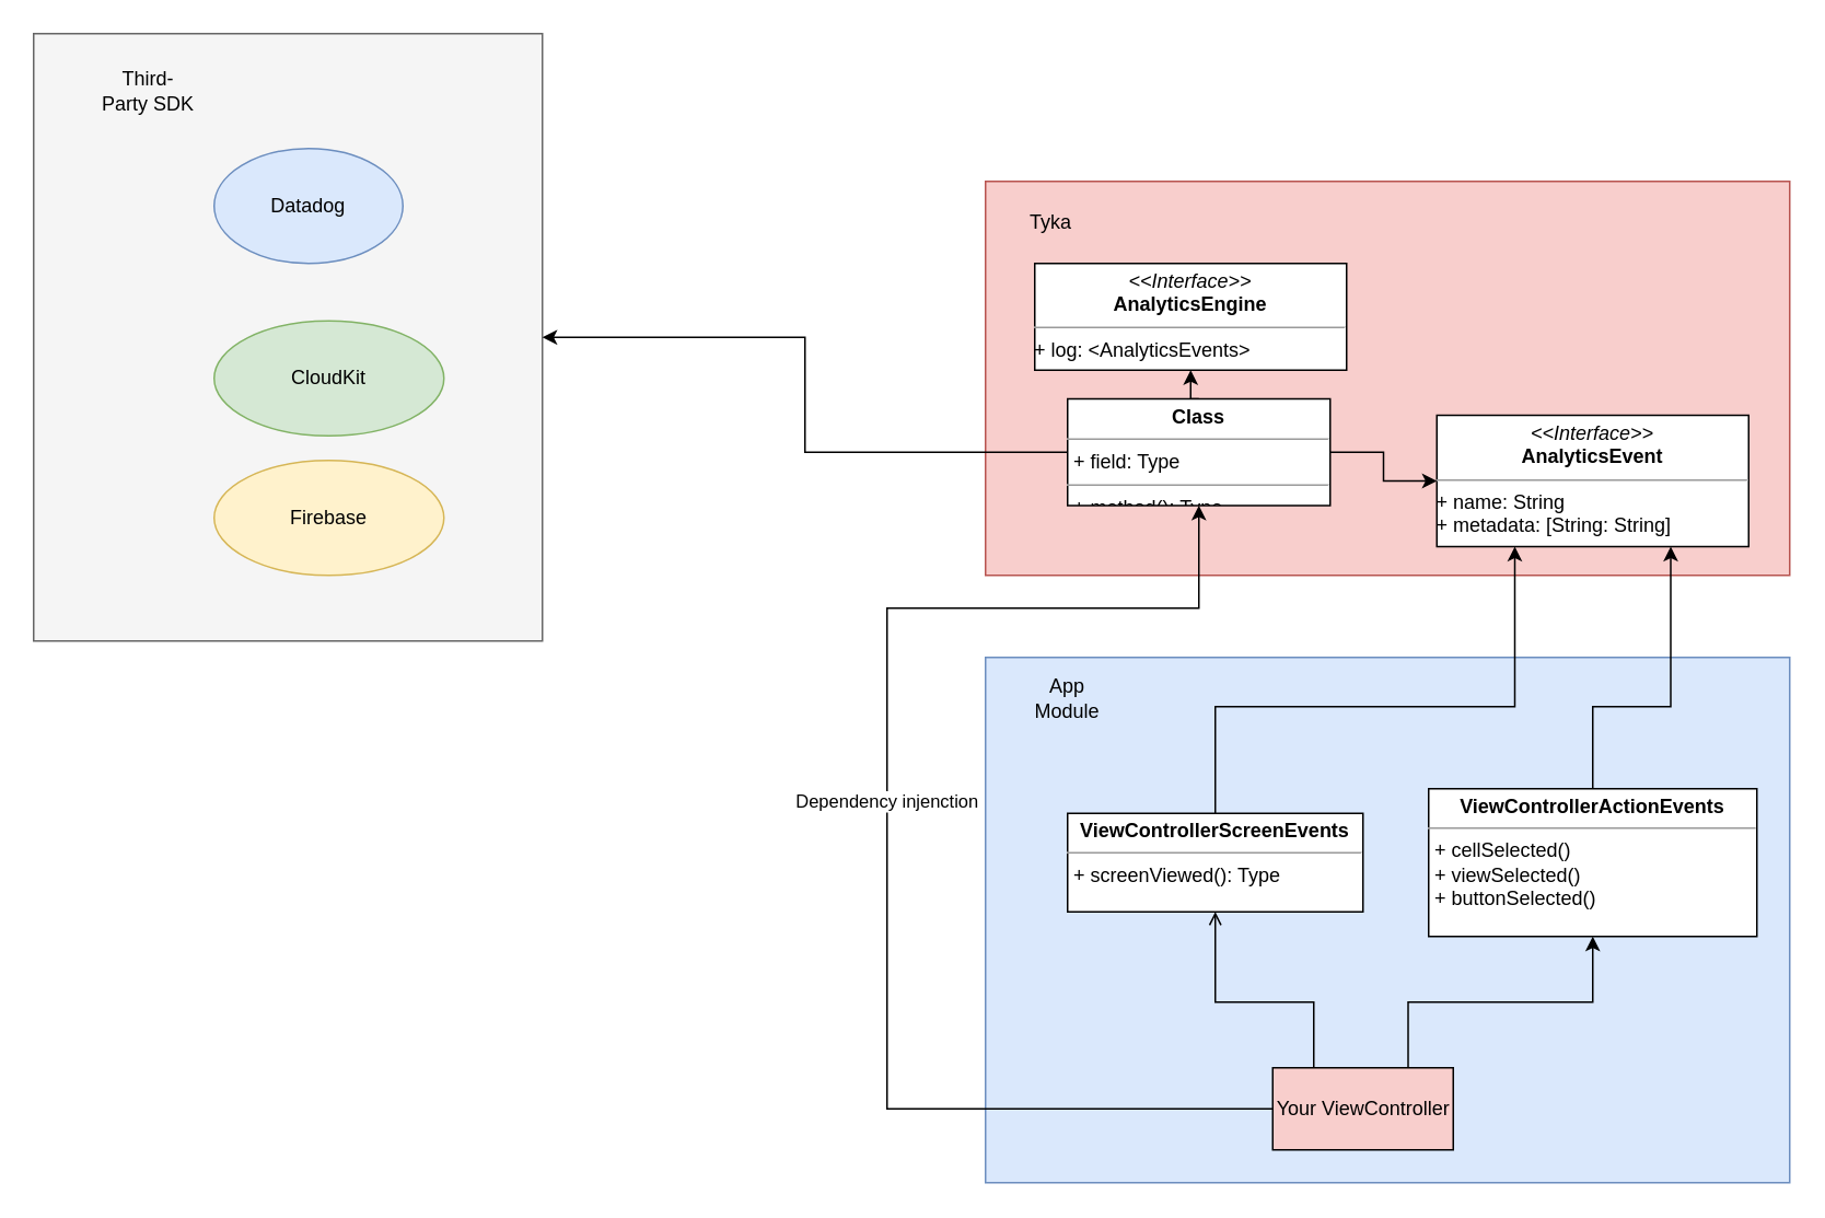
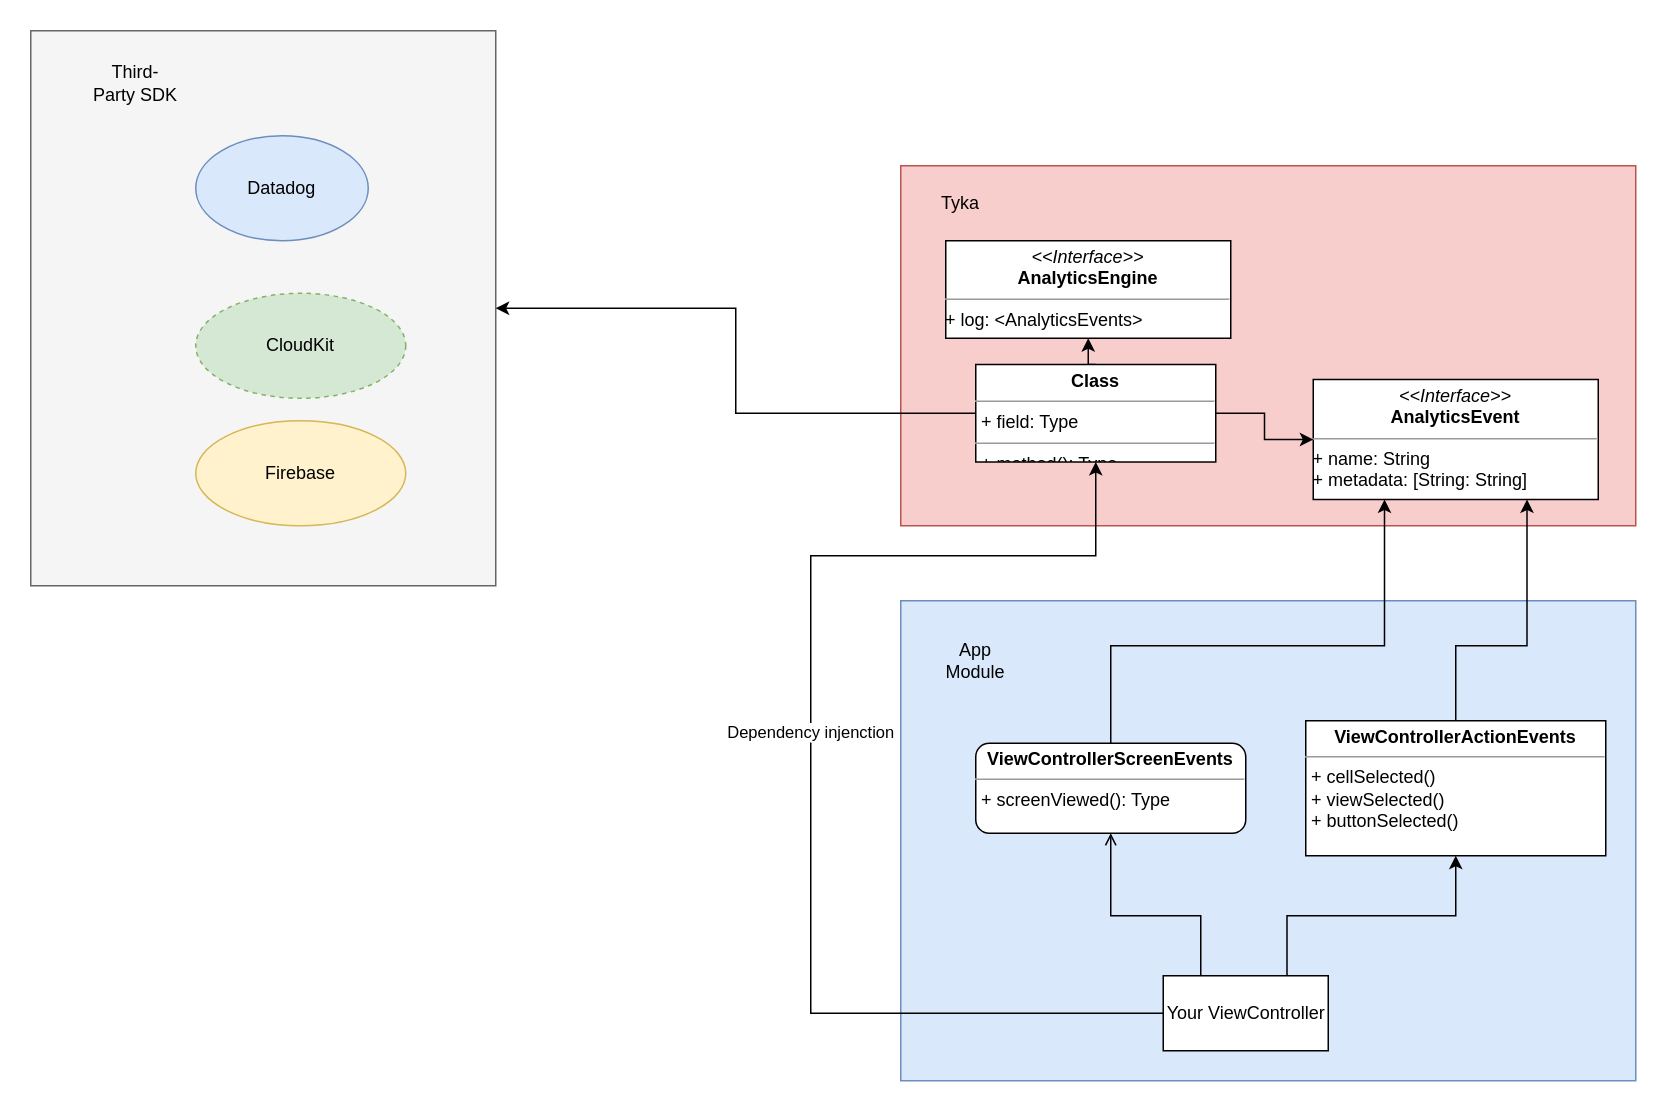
  <mxCell id="0" />
  <mxCell id="1" parent="0" />
  <mxCell id="2" value="" style="rounded=0;whiteSpace=wrap;html=1;fillColor=#f8cecc;strokeColor=#b85450;" parent="1" vertex="1"><mxGeometry x="600" y="110" width="490" height="240" as="geometry" /></mxCell>
  <mxCell id="3" value="" style="rounded=0;whiteSpace=wrap;html=1;fillColor=#dae8fc;strokeColor=#6c8ebf;" parent="1" vertex="1"><mxGeometry x="600" y="400" width="490" height="320" as="geometry" /></mxCell>
  <mxCell id="4" value="&lt;p style=&quot;margin: 0px ; margin-top: 4px ; text-align: center&quot;&gt;&lt;i&gt;&amp;lt;&amp;lt;Interface&amp;gt;&amp;gt;&lt;/i&gt;&lt;br&gt;&lt;b&gt;AnalyticsEngine&lt;/b&gt;&lt;/p&gt;&lt;hr size=&quot;1&quot;&gt;+ log: &amp;lt;AnalyticsEvents&amp;gt;" style="verticalAlign=top;align=left;overflow=fill;fontSize=12;fontFamily=Helvetica;html=1;" parent="1" vertex="1"><mxGeometry x="630" y="160" width="190" height="65" as="geometry" /></mxCell>
  <mxCell id="5" value="&lt;p style=&quot;margin: 0px ; margin-top: 4px ; text-align: center&quot;&gt;&lt;i&gt;&amp;lt;&amp;lt;Interface&amp;gt;&amp;gt;&lt;/i&gt;&lt;br&gt;&lt;b&gt;AnalyticsEvent&lt;/b&gt;&lt;/p&gt;&lt;hr size=&quot;1&quot;&gt;+ name: String&lt;br&gt;+ metadata: [String: String]" style="verticalAlign=top;align=left;overflow=fill;fontSize=12;fontFamily=Helvetica;html=1;" parent="1" vertex="1"><mxGeometry x="875" y="252.5" width="190" height="80" as="geometry" /></mxCell>
  <mxCell id="6" value="Tyka" style="text;html=1;strokeColor=none;fillColor=none;align=center;verticalAlign=middle;whiteSpace=wrap;rounded=0;" parent="1" vertex="1"><mxGeometry x="610" y="120" width="60" height="30" as="geometry" /></mxCell>
  <mxCell id="7" value="" style="rounded=0;whiteSpace=wrap;html=1;fillColor=#f5f5f5;fontColor=#333333;strokeColor=#666666;" parent="1" vertex="1"><mxGeometry x="20" y="20" width="310" height="370" as="geometry" /></mxCell>
  <mxCell id="8" value="Third-Party SDK" style="text;html=1;strokeColor=none;fillColor=none;align=center;verticalAlign=middle;whiteSpace=wrap;rounded=0;" parent="1" vertex="1"><mxGeometry x="60" y="40" width="60" height="30" as="geometry" /></mxCell>
  <mxCell id="9" value="Firebase" style="ellipse;whiteSpace=wrap;html=1;fillColor=#fff2cc;strokeColor=#d6b656;" parent="1" vertex="1"><mxGeometry x="130" y="280" width="140" height="70" as="geometry" /></mxCell>
  <mxCell id="10" value="Datadog" style="ellipse;whiteSpace=wrap;html=1;fillColor=#dae8fc;strokeColor=#6c8ebf;" parent="1" vertex="1"><mxGeometry x="130" y="90" width="115" height="70" as="geometry" /></mxCell>
- <mxCell id="11" value="CloudKit" style="ellipse;whiteSpace=wrap;html=1;fillColor=#d5e8d4;strokeColor=#82b366;" parent="1" vertex="1"><mxGeometry x="130" y="195" width="140" height="70" as="geometry" /></mxCell>
- <mxCell id="12" value="App Module" style="text;html=1;strokeColor=none;fillColor=none;align=center;verticalAlign=middle;whiteSpace=wrap;rounded=0;" parent="1" vertex="1"><mxGeometry x="620" y="410" width="60" height="30" as="geometry" /></mxCell>
+ <mxCell id="11" value="CloudKit" style="ellipse;whiteSpace=wrap;html=1;fillColor=#d5e8d4;strokeColor=#82b366;dashed=1;" parent="1" vertex="1"><mxGeometry x="130" y="195" width="140" height="70" as="geometry" /></mxCell>
+ <mxCell id="12" value="App Module" style="text;html=1;strokeColor=none;fillColor=none;align=center;verticalAlign=middle;whiteSpace=wrap;rounded=0;" parent="1" vertex="1"><mxGeometry x="620" y="425" width="60" height="30" as="geometry" /></mxCell>
  <mxCell id="13" style="edgeStyle=orthogonalEdgeStyle;rounded=0;orthogonalLoop=1;jettySize=auto;html=1;exitX=0.5;exitY=0;exitDx=0;exitDy=0;endArrow=open;" parent="1" source="17" target="19" edge="1"><mxGeometry relative="1" as="geometry"><Array as="points"><mxPoint x="800" y="650" /><mxPoint x="800" y="610" /><mxPoint x="740" y="610" /></Array></mxGeometry></mxCell>
  <mxCell id="14" style="edgeStyle=orthogonalEdgeStyle;rounded=0;orthogonalLoop=1;jettySize=auto;html=1;exitX=0.75;exitY=0;exitDx=0;exitDy=0;" parent="1" source="17" target="21" edge="1"><mxGeometry relative="1" as="geometry" /></mxCell>
  <mxCell id="15" style="edgeStyle=orthogonalEdgeStyle;rounded=0;orthogonalLoop=1;jettySize=auto;html=1;exitX=0;exitY=0.5;exitDx=0;exitDy=0;" edge="1" parent="1" source="17" target="25"><mxGeometry relative="1" as="geometry"><Array as="points"><mxPoint x="540" y="675" /><mxPoint x="540" y="370" /><mxPoint x="730" y="370" /></Array></mxGeometry></mxCell>
  <mxCell id="16" value="Dependency injenction" style="edgeLabel;html=1;align=center;verticalAlign=middle;resizable=0;points=[];" vertex="1" connectable="0" parent="15"><mxGeometry x="0.068" y="1" relative="1" as="geometry"><mxPoint as="offset" /></mxGeometry></mxCell>
- <mxCell id="17" value="Your ViewController" style="html=1;fillColor=#f8cecc;" parent="1" vertex="1"><mxGeometry x="775" y="650" width="110" height="50" as="geometry" /></mxCell>
+ <mxCell id="17" value="Your ViewController" style="html=1;" parent="1" vertex="1"><mxGeometry x="775" y="650" width="110" height="50" as="geometry" /></mxCell>
  <mxCell id="18" style="edgeStyle=orthogonalEdgeStyle;rounded=0;orthogonalLoop=1;jettySize=auto;html=1;exitX=0.5;exitY=0;exitDx=0;exitDy=0;entryX=0.25;entryY=1;entryDx=0;entryDy=0;" parent="1" source="19" target="5" edge="1"><mxGeometry relative="1" as="geometry"><Array as="points"><mxPoint x="740" y="430" /><mxPoint x="923" y="430" /></Array></mxGeometry></mxCell>
- <mxCell id="19" value="&lt;p style=&quot;margin: 0px ; margin-top: 4px ; text-align: center&quot;&gt;&lt;b&gt;ViewControllerScreenEvents&lt;/b&gt;&lt;/p&gt;&lt;hr size=&quot;1&quot;&gt;&lt;p style=&quot;margin: 0px ; margin-left: 4px&quot;&gt;+ screenViewed(): Type&lt;/p&gt;" style="verticalAlign=top;align=left;overflow=fill;fontSize=12;fontFamily=Helvetica;html=1;" parent="1" vertex="1"><mxGeometry x="650" y="495" width="180" height="60" as="geometry" /></mxCell>
+ <mxCell id="19" value="&lt;p style=&quot;margin: 0px ; margin-top: 4px ; text-align: center&quot;&gt;&lt;b&gt;ViewControllerScreenEvents&lt;/b&gt;&lt;/p&gt;&lt;hr size=&quot;1&quot;&gt;&lt;p style=&quot;margin: 0px ; margin-left: 4px&quot;&gt;+ screenViewed(): Type&lt;/p&gt;" style="verticalAlign=top;align=left;overflow=fill;fontSize=12;fontFamily=Helvetica;html=1;rounded=1;" parent="1" vertex="1"><mxGeometry x="650" y="495" width="180" height="60" as="geometry" /></mxCell>
  <mxCell id="20" style="edgeStyle=orthogonalEdgeStyle;rounded=0;orthogonalLoop=1;jettySize=auto;html=1;exitX=0.5;exitY=0;exitDx=0;exitDy=0;entryX=0.75;entryY=1;entryDx=0;entryDy=0;" parent="1" source="21" target="5" edge="1"><mxGeometry relative="1" as="geometry"><Array as="points"><mxPoint x="970" y="430" /><mxPoint x="1018" y="430" /></Array></mxGeometry></mxCell>
  <mxCell id="21" value="&lt;p style=&quot;margin: 0px ; margin-top: 4px ; text-align: center&quot;&gt;&lt;b&gt;ViewControllerActionEvents&lt;/b&gt;&lt;/p&gt;&lt;hr size=&quot;1&quot;&gt;&lt;p style=&quot;margin: 0px ; margin-left: 4px&quot;&gt;+ cellSelected()&lt;/p&gt;&lt;p style=&quot;margin: 0px ; margin-left: 4px&quot;&gt;+ viewSelected()&lt;br&gt;&lt;/p&gt;&lt;p style=&quot;margin: 0px ; margin-left: 4px&quot;&gt;+ buttonSelected()&lt;br&gt;&lt;/p&gt;" style="verticalAlign=top;align=left;overflow=fill;fontSize=12;fontFamily=Helvetica;html=1;" parent="1" vertex="1"><mxGeometry x="870" y="480" width="200" height="90" as="geometry" /></mxCell>
  <mxCell id="22" style="edgeStyle=orthogonalEdgeStyle;rounded=0;orthogonalLoop=1;jettySize=auto;html=1;exitX=0;exitY=0.5;exitDx=0;exitDy=0;" edge="1" parent="1" source="25" target="7"><mxGeometry relative="1" as="geometry" /></mxCell>
  <mxCell id="23" style="edgeStyle=orthogonalEdgeStyle;rounded=0;orthogonalLoop=1;jettySize=auto;html=1;exitX=1;exitY=0.5;exitDx=0;exitDy=0;" edge="1" parent="1" source="25" target="5"><mxGeometry relative="1" as="geometry" /></mxCell>
  <mxCell id="24" style="edgeStyle=orthogonalEdgeStyle;rounded=0;orthogonalLoop=1;jettySize=auto;html=1;exitX=0.5;exitY=0;exitDx=0;exitDy=0;entryX=0.5;entryY=1;entryDx=0;entryDy=0;" edge="1" parent="1" source="25" target="4"><mxGeometry relative="1" as="geometry" /></mxCell>
  <mxCell id="25" value="&lt;p style=&quot;margin:0px;margin-top:4px;text-align:center;&quot;&gt;&lt;b&gt;Class&lt;/b&gt;&lt;/p&gt;&lt;hr size=&quot;1&quot;/&gt;&lt;p style=&quot;margin:0px;margin-left:4px;&quot;&gt;+ field: Type&lt;/p&gt;&lt;hr size=&quot;1&quot;/&gt;&lt;p style=&quot;margin:0px;margin-left:4px;&quot;&gt;+ method(): Type&lt;/p&gt;" style="verticalAlign=top;align=left;overflow=fill;fontSize=12;fontFamily=Helvetica;html=1;" vertex="1" parent="1"><mxGeometry x="650" y="242.5" width="160" height="65" as="geometry" /></mxCell>
